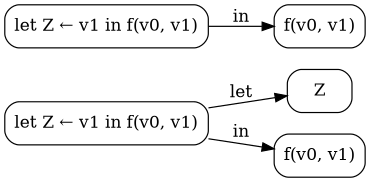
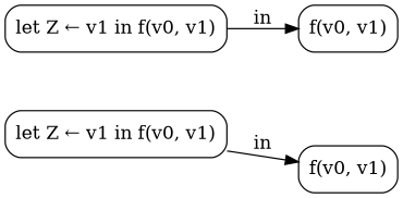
  digraph {
    rankdir=LR
    node [shape=box style=rounded]
    n1 [label="let Z ← v1 in f(v0, v1)"]
-   n2 [label=Z]
    n3 [label="f(v0, v1)"]
    n4 [label="let Z ← v1 in f(v0, v1)"]
    n5 [label="f(v0, v1)"]
-   n1 -> n2 [label=let]
    n1 -> n3 [label=in]
    n4 -> n5 [label=in]
  }
